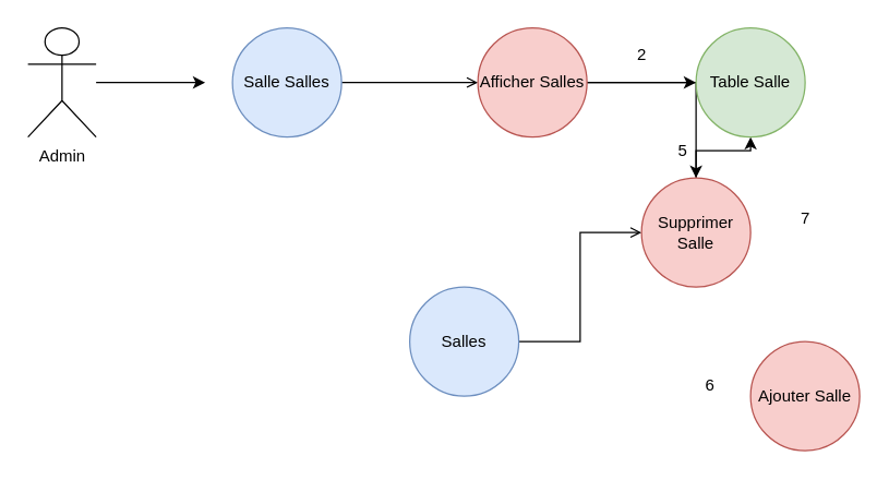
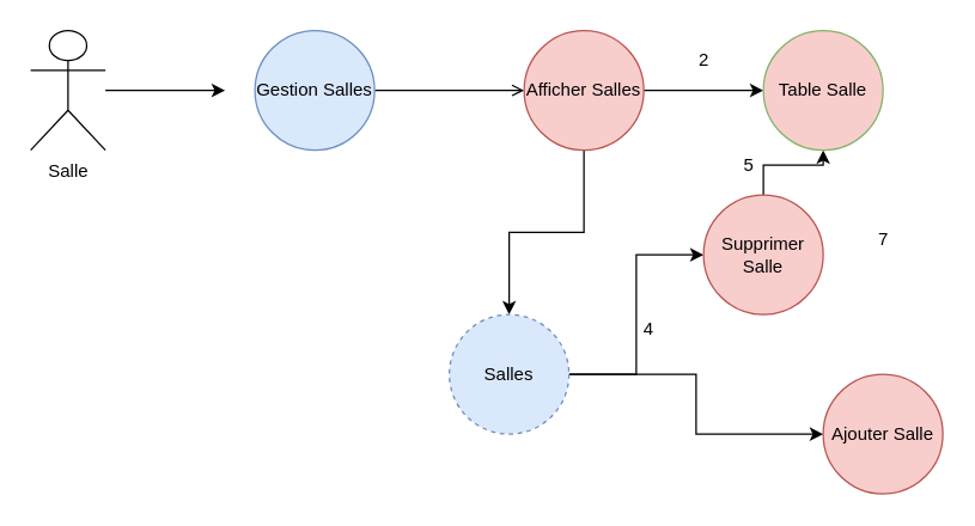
  <mxCell id="0" />
  <mxCell id="1" parent="0" />
  <mxCell id="2" value="" style="edgeStyle=orthogonalEdgeStyle;rounded=0;orthogonalLoop=1;jettySize=auto;html=1;" edge="1" parent="1" source="3"><mxGeometry relative="1" as="geometry"><mxPoint x="150" y="60" as="targetPoint" /></mxGeometry></mxCell>
- <mxCell id="3" value="Admin" style="shape=umlActor;verticalLabelPosition=bottom;labelBackgroundColor=#ffffff;verticalAlign=top;html=1;outlineConnect=0;" vertex="1" parent="1"><mxGeometry x="20" y="20" width="50" height="80" as="geometry" /></mxCell>
+ <mxCell id="3" value="Salle" style="shape=umlActor;verticalLabelPosition=bottom;labelBackgroundColor=#ffffff;verticalAlign=top;html=1;outlineConnect=0;" vertex="1" parent="1"><mxGeometry x="20" y="20" width="50" height="80" as="geometry" /></mxCell>
  <mxCell id="4" value="" style="edgeStyle=orthogonalEdgeStyle;rounded=0;orthogonalLoop=1;jettySize=auto;html=1;endArrow=open;" edge="1" parent="1" source="5" target="8"><mxGeometry relative="1" as="geometry" /></mxCell>
- <mxCell id="5" value="Salle Salles" style="ellipse;whiteSpace=wrap;html=1;fillColor=#dae8fc;strokeColor=#6c8ebf;" vertex="1" parent="1"><mxGeometry x="170" y="20" width="80" height="80" as="geometry" /></mxCell>
+ <mxCell id="5" value="Gestion Salles" style="ellipse;whiteSpace=wrap;html=1;fillColor=#dae8fc;strokeColor=#6c8ebf;" vertex="1" parent="1"><mxGeometry x="170" y="20" width="80" height="80" as="geometry" /></mxCell>
  <mxCell id="6" value="" style="edgeStyle=orthogonalEdgeStyle;rounded=0;orthogonalLoop=1;jettySize=auto;html=1;" edge="1" parent="1" source="8" target="15"><mxGeometry relative="1" as="geometry" /></mxCell>
- <mxCell id="7" value="" style="edgeStyle=orthogonalEdgeStyle;rounded=0;orthogonalLoop=1;jettySize=auto;html=1;" edge="1" parent="1" source="8" target="14"><mxGeometry relative="1" as="geometry" /></mxCell>
+ <mxCell id="7" value="" style="edgeStyle=orthogonalEdgeStyle;rounded=0;orthogonalLoop=1;jettySize=auto;html=1;" edge="1" parent="1" source="8" target="11"><mxGeometry relative="1" as="geometry" /></mxCell>
  <mxCell id="8" value="Afficher Salles" style="ellipse;whiteSpace=wrap;html=1;fillColor=#f8cecc;strokeColor=#b85450;" vertex="1" parent="1"><mxGeometry x="350" y="20" width="80" height="80" as="geometry" /></mxCell>
- <mxCell id="9" value="" style="edgeStyle=orthogonalEdgeStyle;rounded=0;orthogonalLoop=1;jettySize=auto;html=1;endArrow=open;" edge="1" parent="1" source="11" target="14"><mxGeometry relative="1" as="geometry" /></mxCell>
- <mxCell id="11" value="Salles" style="ellipse;whiteSpace=wrap;html=1;fillColor=#dae8fc;strokeColor=#6c8ebf;" vertex="1" parent="1"><mxGeometry x="300" y="210" width="80" height="80" as="geometry" /></mxCell>
+ <mxCell id="9" value="" style="edgeStyle=orthogonalEdgeStyle;rounded=0;orthogonalLoop=1;jettySize=auto;html=1;" edge="1" parent="1" source="11" target="14"><mxGeometry relative="1" as="geometry" /></mxCell>
+ <mxCell id="10" value="" style="edgeStyle=orthogonalEdgeStyle;rounded=0;orthogonalLoop=1;jettySize=auto;html=1;" edge="1" parent="1" source="11" target="12"><mxGeometry relative="1" as="geometry" /></mxCell>
+ <mxCell id="11" value="Salles" style="ellipse;whiteSpace=wrap;html=1;fillColor=#dae8fc;strokeColor=#6c8ebf;dashed=1;" vertex="1" parent="1"><mxGeometry x="300" y="210" width="80" height="80" as="geometry" /></mxCell>
  <mxCell id="12" value="Ajouter Salle" style="ellipse;whiteSpace=wrap;html=1;fillColor=#f8cecc;strokeColor=#b85450;" vertex="1" parent="1"><mxGeometry x="550" y="250" width="80" height="80" as="geometry" /></mxCell>
  <mxCell id="13" value="" style="edgeStyle=orthogonalEdgeStyle;rounded=0;orthogonalLoop=1;jettySize=auto;html=1;" edge="1" parent="1" source="14" target="15"><mxGeometry relative="1" as="geometry" /></mxCell>
  <mxCell id="14" value="Supprimer Salle" style="ellipse;whiteSpace=wrap;html=1;fillColor=#f8cecc;strokeColor=#b85450;" vertex="1" parent="1"><mxGeometry x="470" y="130" width="80" height="80" as="geometry" /></mxCell>
- <mxCell id="15" value="Table Salle" style="ellipse;whiteSpace=wrap;html=1;fillColor=#d5e8d4;strokeColor=#82b366;" vertex="1" parent="1"><mxGeometry x="510" y="20" width="80" height="80" as="geometry" /></mxCell>
+ <mxCell id="15" value="Table Salle" style="ellipse;whiteSpace=wrap;html=1;fillColor=#f8cecc;strokeColor=#82b366;" vertex="1" parent="1"><mxGeometry x="510" y="20" width="80" height="80" as="geometry" /></mxCell>
  <mxCell id="16" value="2" style="text;html=1;align=center;verticalAlign=middle;resizable=0;points=[];autosize=1;" vertex="1" parent="1"><mxGeometry x="460" y="30" width="20" height="20" as="geometry" /></mxCell>
+ <mxCell id="17" value="4" style="text;html=1;align=center;verticalAlign=middle;resizable=0;points=[];autosize=1;" vertex="1" parent="1"><mxGeometry x="423" y="210" width="20" height="20" as="geometry" /></mxCell>
  <mxCell id="18" value="5" style="text;html=1;align=center;verticalAlign=middle;resizable=0;points=[];autosize=1;" vertex="1" parent="1"><mxGeometry x="490" y="100" width="20" height="20" as="geometry" /></mxCell>
- <mxCell id="19" value="6" style="text;html=1;align=center;verticalAlign=middle;resizable=0;points=[];autosize=1;" vertex="1" parent="1"><mxGeometry x="510" y="272" width="20" height="20" as="geometry" /></mxCell>
  <mxCell id="20" value="7" style="text;html=1;align=center;verticalAlign=middle;resizable=0;points=[];autosize=1;" vertex="1" parent="1"><mxGeometry x="580" y="150" width="20" height="20" as="geometry" /></mxCell>
